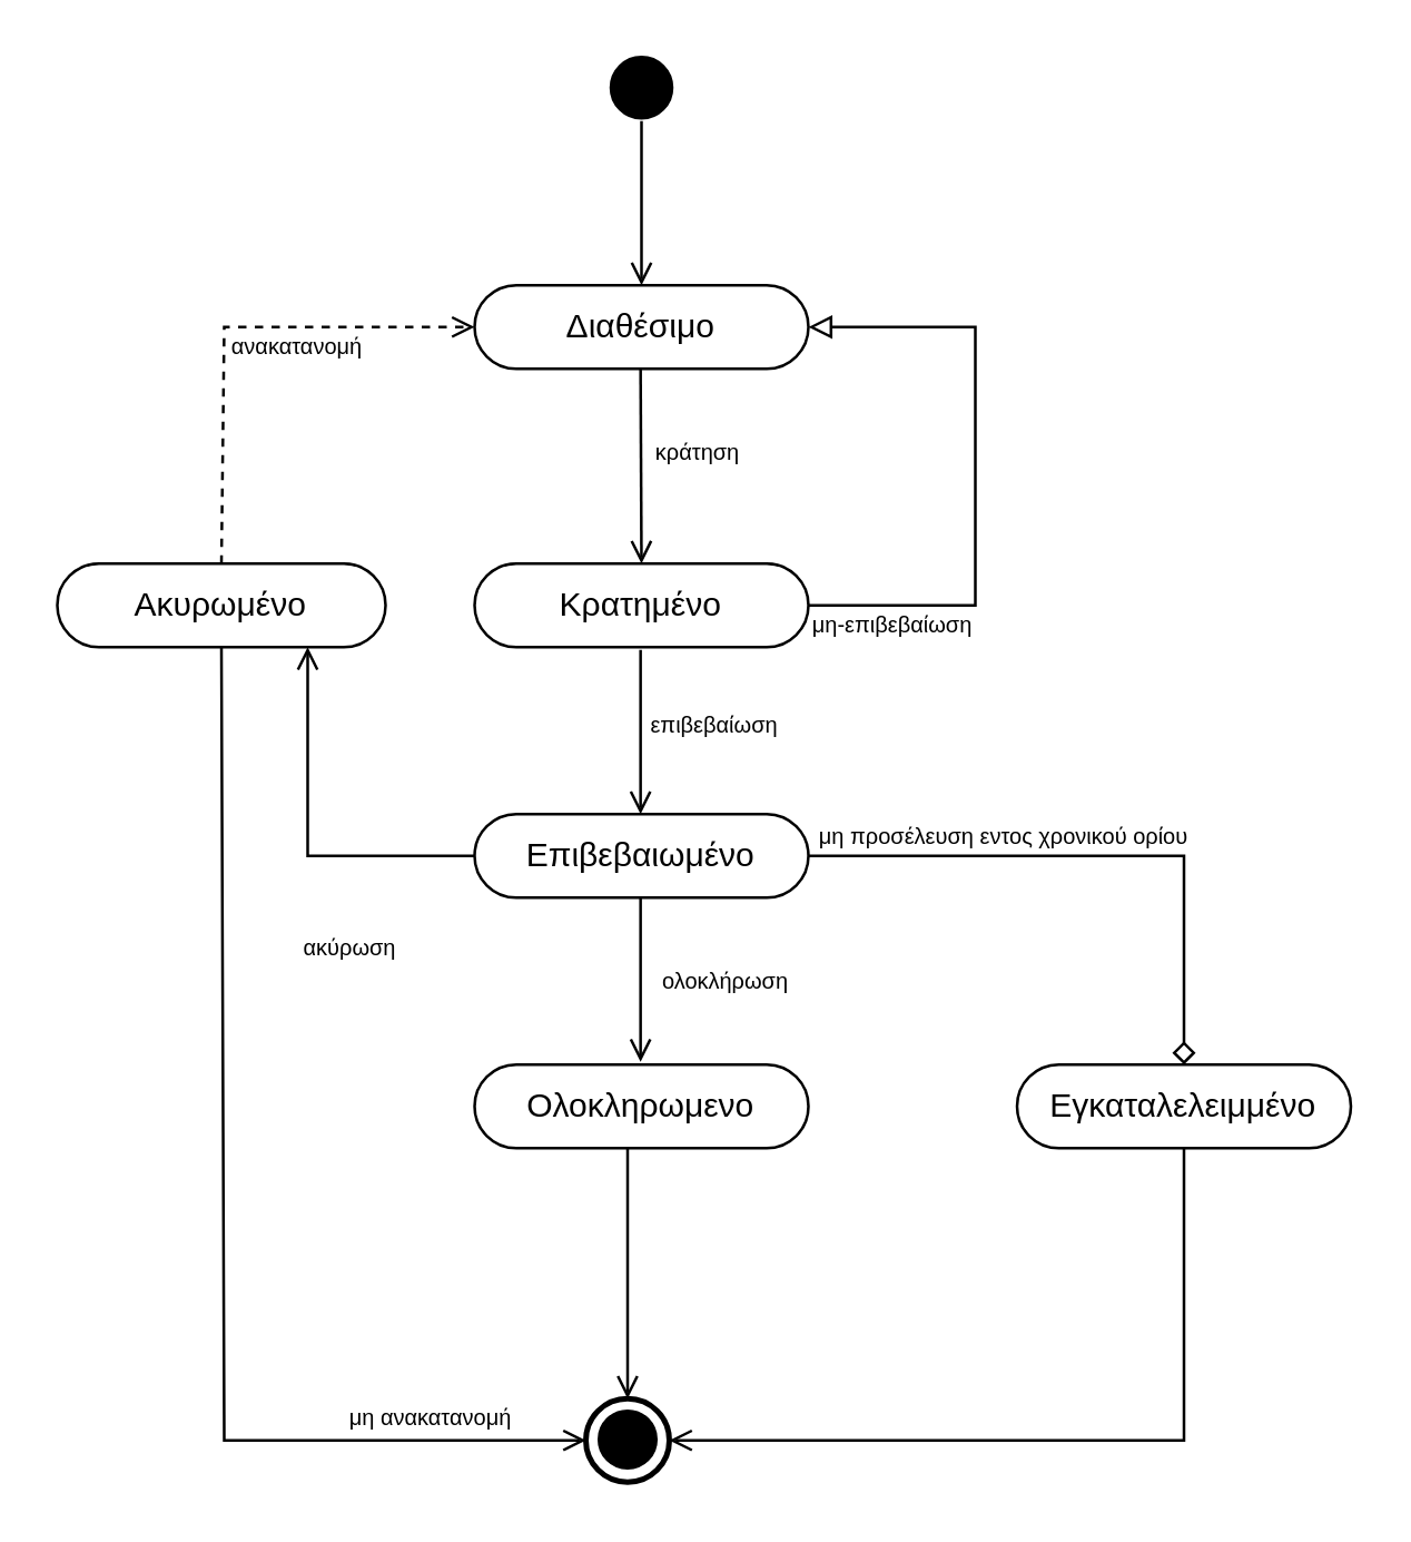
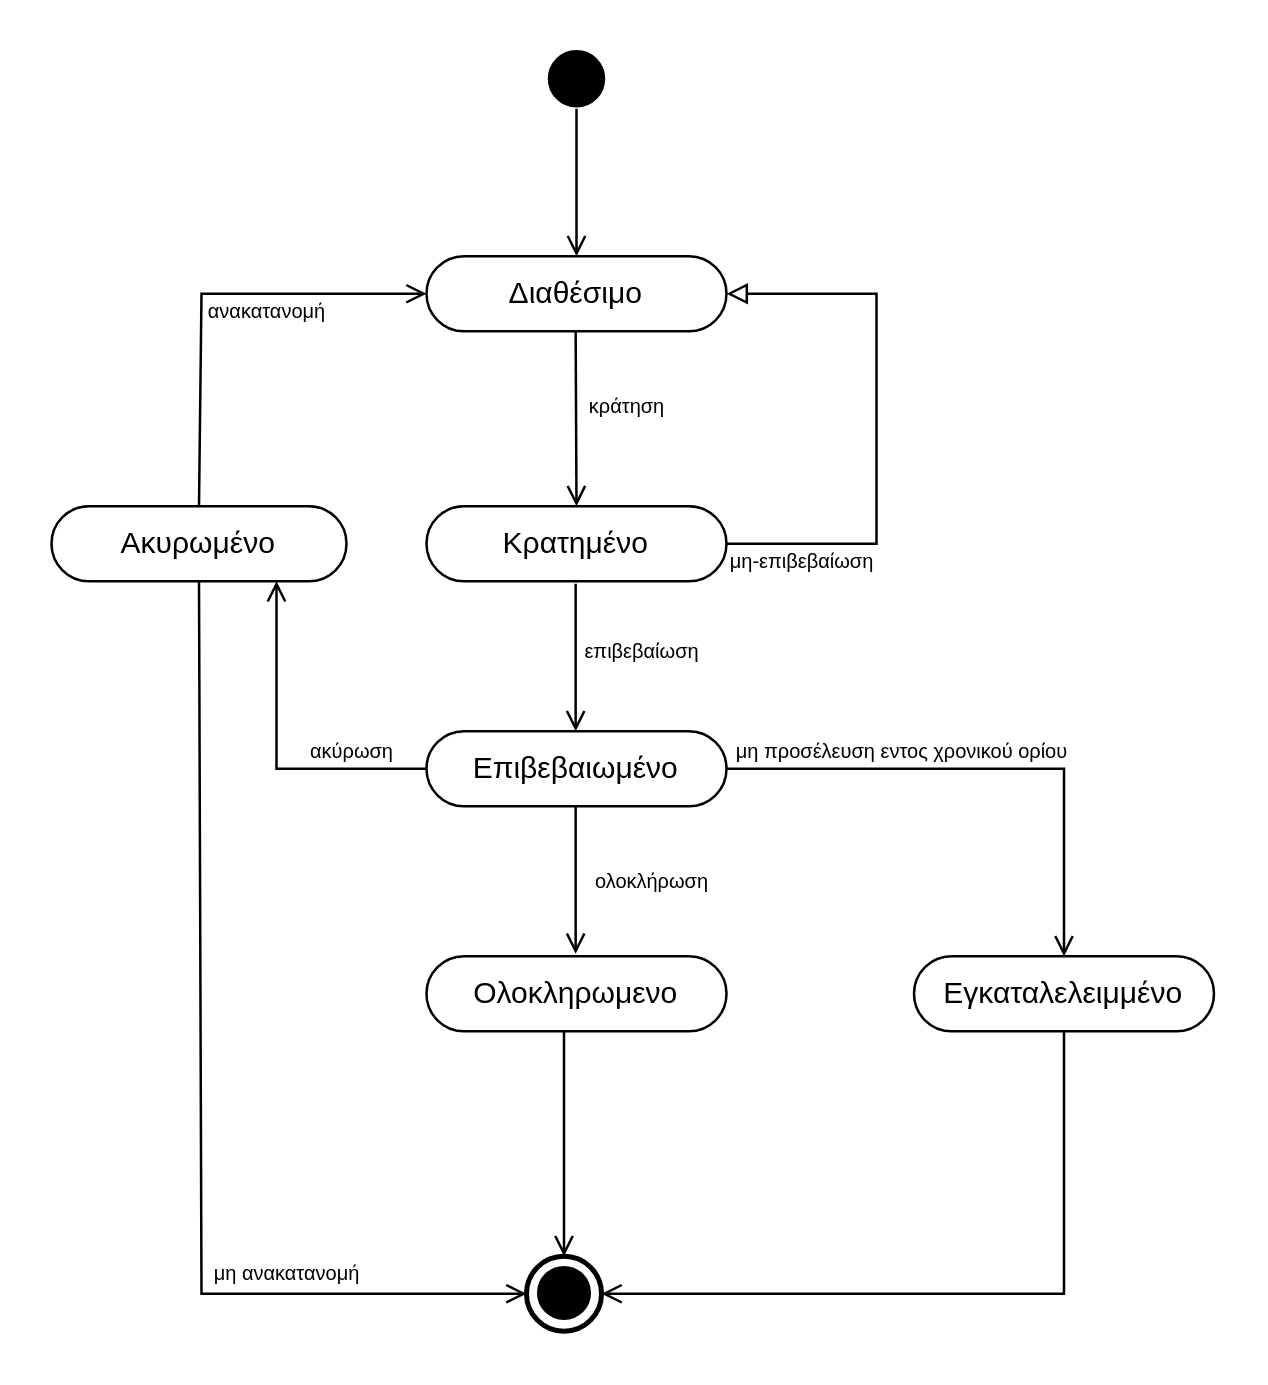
  <mxCell id="0" />
  <mxCell id="1" parent="0" />
  <mxCell id="2" value="" style="shape=ellipse;html=1;dashed=0;whiteSpace=wrap;aspect=fixed;perimeter=ellipsePerimeter;gradientColor=none;fillColor=#000000;" vertex="1" parent="1"><mxGeometry x="219" y="20" width="22" height="22" as="geometry" /></mxCell>
  <mxCell id="3" value="" style="shape=ellipse;html=1;dashed=0;whiteSpace=wrap;aspect=fixed;strokeWidth=2;perimeter=ellipsePerimeter;movable=1;resizable=1;rotatable=1;deletable=1;editable=1;locked=0;connectable=1;" vertex="1" parent="1"><mxGeometry x="210" y="502" width="30" height="30" as="geometry" /></mxCell>
  <mxCell id="4" value="" style="shape=ellipse;html=1;dashed=0;whiteSpace=wrap;aspect=fixed;perimeter=ellipsePerimeter;gradientColor=none;fillColor=#000000;movable=1;resizable=1;rotatable=1;deletable=1;editable=1;locked=0;connectable=1;direction=south;" vertex="1" parent="1"><mxGeometry x="214.69" y="506.38" width="20.62" height="20.62" as="geometry" /></mxCell>
  <mxCell id="5" value="" style="endArrow=open;html=1;rounded=0;endFill=0;exitX=0.5;exitY=0.5;exitDx=0;exitDy=15;exitPerimeter=0;entryX=0.5;entryY=0.5;entryDx=0;entryDy=-15;entryPerimeter=0;" edge="1" parent="1" target="6"><mxGeometry width="50" height="50" relative="1" as="geometry"><mxPoint x="230" y="43" as="sourcePoint" /><mxPoint x="210" y="102" as="targetPoint" /></mxGeometry></mxCell>
  <mxCell id="6" value="Διαθέσιμο" style="html=1;dashed=0;whiteSpace=wrap;shape=mxgraph.dfd.start" vertex="1" parent="1"><mxGeometry x="170" y="102" width="120" height="30" as="geometry" /></mxCell>
  <mxCell id="7" value="Κρατημένο" style="html=1;dashed=0;whiteSpace=wrap;shape=mxgraph.dfd.start" vertex="1" parent="1"><mxGeometry x="170" y="202" width="120" height="30" as="geometry" /></mxCell>
  <mxCell id="8" value="Ακυρωμένο" style="html=1;dashed=0;whiteSpace=wrap;shape=mxgraph.dfd.start" vertex="1" parent="1"><mxGeometry x="20" y="202" width="118" height="30" as="geometry" /></mxCell>
- <mxCell id="9" value="ακύρωση" style="text;html=1;align=center;verticalAlign=middle;resizable=0;points=[];autosize=1;strokeColor=none;fillColor=none;fontSize=8;" vertex="1" parent="1"><mxGeometry x="95" y="330" width="60" height="20" as="geometry" /></mxCell>
- <mxCell id="10" value="" style="endArrow=open;html=1;rounded=0;endFill=0;exitX=0.5;exitY=0.5;exitDx=0;exitDy=-15;exitPerimeter=0;entryX=0;entryY=0.5;entryDx=0;entryDy=0;entryPerimeter=0;dashed=1;" edge="1" parent="1" source="8" target="6"><mxGeometry width="50" height="50" relative="1" as="geometry"><mxPoint x="102" y="152" as="sourcePoint" /><mxPoint x="170" y="132" as="targetPoint" /><Array as="points"><mxPoint x="80" y="117" /><mxPoint x="122" y="117" /><mxPoint x="150" y="117" /></Array></mxGeometry></mxCell>
+ <mxCell id="9" value="ακύρωση" style="text;html=1;align=center;verticalAlign=middle;resizable=0;points=[];autosize=1;strokeColor=none;fillColor=none;fontSize=8;" vertex="1" parent="1"><mxGeometry x="110" y="290" width="60" height="20" as="geometry" /></mxCell>
+ <mxCell id="10" value="" style="endArrow=open;html=1;rounded=0;endFill=0;exitX=0.5;exitY=0.5;exitDx=0;exitDy=-15;exitPerimeter=0;entryX=0;entryY=0.5;entryDx=0;entryDy=0;entryPerimeter=0;" edge="1" parent="1" source="8" target="6"><mxGeometry width="50" height="50" relative="1" as="geometry"><mxPoint x="102" y="152" as="sourcePoint" /><mxPoint x="170" y="132" as="targetPoint" /><Array as="points"><mxPoint x="80" y="117" /><mxPoint x="122" y="117" /><mxPoint x="150" y="117" /></Array></mxGeometry></mxCell>
  <mxCell id="11" value="ανακατανομή" style="text;html=1;align=center;verticalAlign=middle;resizable=0;points=[];autosize=1;strokeColor=none;fillColor=none;fontSize=8;" vertex="1" parent="1"><mxGeometry x="71" y="114" width="70" height="20" as="geometry" /></mxCell>
  <mxCell id="12" value="Επιβεβαιωμένο" style="html=1;dashed=0;whiteSpace=wrap;shape=mxgraph.dfd.start" vertex="1" parent="1"><mxGeometry x="170" y="292" width="120" height="30" as="geometry" /></mxCell>
  <mxCell id="13" value="" style="endArrow=open;html=1;rounded=0;endFill=0;exitX=0.5;exitY=0.5;exitDx=0;exitDy=15;exitPerimeter=0;entryX=0.5;entryY=0.5;entryDx=0;entryDy=-15;entryPerimeter=0;" edge="1" parent="1" target="7"><mxGeometry width="50" height="50" relative="1" as="geometry"><mxPoint x="229.66" y="132" as="sourcePoint" /><mxPoint x="229.66" y="191" as="targetPoint" /></mxGeometry></mxCell>
  <mxCell id="14" value="" style="endArrow=open;html=1;rounded=0;endFill=0;exitX=0.5;exitY=0.5;exitDx=0;exitDy=15;exitPerimeter=0;entryX=0.5;entryY=0.5;entryDx=0;entryDy=-15;entryPerimeter=0;" edge="1" parent="1"><mxGeometry width="50" height="50" relative="1" as="geometry"><mxPoint x="229.66" y="233" as="sourcePoint" /><mxPoint x="229.66" y="292" as="targetPoint" /></mxGeometry></mxCell>
  <mxCell id="15" value="κράτηση" style="text;html=1;align=center;verticalAlign=middle;resizable=0;points=[];autosize=1;strokeColor=none;fillColor=none;fontSize=8;" vertex="1" parent="1"><mxGeometry x="225" y="152" width="50" height="20" as="geometry" /></mxCell>
  <mxCell id="16" value="επιβεβαίωση" style="text;html=1;align=center;verticalAlign=middle;resizable=0;points=[];autosize=1;strokeColor=none;fillColor=none;fontSize=8;" vertex="1" parent="1"><mxGeometry x="221" y="250" width="70" height="20" as="geometry" /></mxCell>
  <mxCell id="17" value="" style="endArrow=open;html=1;rounded=0;endFill=0;exitX=0.5;exitY=0.5;exitDx=0;exitDy=15;exitPerimeter=0;entryX=0.5;entryY=0.5;entryDx=0;entryDy=-15;entryPerimeter=0;" edge="1" parent="1"><mxGeometry width="50" height="50" relative="1" as="geometry"><mxPoint x="229.66" y="322" as="sourcePoint" /><mxPoint x="229.66" y="381" as="targetPoint" /></mxGeometry></mxCell>
  <mxCell id="18" value="Ολοκληρωμενο" style="html=1;dashed=0;whiteSpace=wrap;shape=mxgraph.dfd.start" vertex="1" parent="1"><mxGeometry x="170" y="382" width="120" height="30" as="geometry" /></mxCell>
  <mxCell id="19" value="Εγκαταλελειμμένο" style="html=1;dashed=0;whiteSpace=wrap;shape=mxgraph.dfd.start" vertex="1" parent="1"><mxGeometry x="365" y="382" width="120" height="30" as="geometry" /></mxCell>
- <mxCell id="20" value="" style="endArrow=diamond;html=1;rounded=0;endFill=0;exitX=1;exitY=0.5;exitDx=0;exitDy=0;exitPerimeter=0;entryX=0.5;entryY=0.5;entryDx=0;entryDy=-15;entryPerimeter=0;" edge="1" parent="1" source="12" target="19"><mxGeometry width="50" height="50" relative="1" as="geometry"><mxPoint x="320" y="312" as="sourcePoint" /><mxPoint x="320" y="371" as="targetPoint" /><Array as="points"><mxPoint x="425" y="307" /></Array></mxGeometry></mxCell>
+ <mxCell id="20" value="" style="endArrow=open;html=1;rounded=0;endFill=0;exitX=1;exitY=0.5;exitDx=0;exitDy=0;exitPerimeter=0;entryX=0.5;entryY=0.5;entryDx=0;entryDy=-15;entryPerimeter=0;" edge="1" parent="1" source="12" target="19"><mxGeometry width="50" height="50" relative="1" as="geometry"><mxPoint x="320" y="312" as="sourcePoint" /><mxPoint x="320" y="371" as="targetPoint" /><Array as="points"><mxPoint x="425" y="307" /></Array></mxGeometry></mxCell>
  <mxCell id="21" value="" style="endArrow=open;html=1;rounded=0;endFill=0;entryX=0;entryY=0.5;entryDx=0;entryDy=0;exitX=0.5;exitY=0.5;exitDx=0;exitDy=15;exitPerimeter=0;" edge="1" parent="1" source="8" target="3"><mxGeometry width="50" height="50" relative="1" as="geometry"><mxPoint x="48" y="242" as="sourcePoint" /><mxPoint x="118" y="202" as="targetPoint" /><Array as="points"><mxPoint x="80" y="517" /></Array></mxGeometry></mxCell>
  <mxCell id="22" value="" style="endArrow=open;html=1;rounded=0;endFill=0;exitX=0.5;exitY=0.5;exitDx=0;exitDy=15;exitPerimeter=0;entryX=1;entryY=0.5;entryDx=0;entryDy=0;" edge="1" parent="1" source="19" target="3"><mxGeometry width="50" height="50" relative="1" as="geometry"><mxPoint x="418" y="452" as="sourcePoint" /><mxPoint x="553" y="527" as="targetPoint" /><Array as="points"><mxPoint x="425" y="517" /></Array></mxGeometry></mxCell>
  <mxCell id="23" value="" style="endArrow=open;html=1;rounded=0;endFill=0;exitX=0.5;exitY=0.5;exitDx=0;exitDy=15;exitPerimeter=0;entryX=0.5;entryY=0;entryDx=0;entryDy=0;" edge="1" parent="1" target="3"><mxGeometry width="50" height="50" relative="1" as="geometry"><mxPoint x="225" y="412" as="sourcePoint" /><mxPoint x="225" y="471" as="targetPoint" /></mxGeometry></mxCell>
  <mxCell id="24" value="μη προσέλευση εντος χρονικού ορίου" style="text;html=1;align=center;verticalAlign=middle;resizable=0;points=[];autosize=1;strokeColor=none;fillColor=none;fontSize=8;" vertex="1" parent="1"><mxGeometry x="280" y="290" width="160" height="20" as="geometry" /></mxCell>
  <mxCell id="25" value="ολοκλήρωση" style="text;html=1;align=center;verticalAlign=middle;resizable=0;points=[];autosize=1;strokeColor=none;fillColor=none;fontSize=8;" vertex="1" parent="1"><mxGeometry x="225" y="342" width="70" height="20" as="geometry" /></mxCell>
  <mxCell id="26" value="" style="endArrow=open;html=1;rounded=0;endFill=0;exitX=0;exitY=0.5;exitDx=0;exitDy=0;exitPerimeter=0;" edge="1" parent="1" source="12"><mxGeometry width="50" height="50" relative="1" as="geometry"><mxPoint x="130" y="262" as="sourcePoint" /><mxPoint x="110" y="232" as="targetPoint" /><Array as="points"><mxPoint x="110" y="307" /></Array></mxGeometry></mxCell>
  <mxCell id="27" value="" style="endArrow=block;html=1;rounded=0;endFill=0;exitX=1;exitY=0.5;exitDx=0;exitDy=0;exitPerimeter=0;entryX=1;entryY=0.5;entryDx=0;entryDy=0;entryPerimeter=0;" edge="1" parent="1" source="7" target="6"><mxGeometry width="50" height="50" relative="1" as="geometry"><mxPoint x="310" y="220" as="sourcePoint" /><mxPoint x="310.34" y="290" as="targetPoint" /><Array as="points"><mxPoint x="350" y="217" /><mxPoint x="350" y="117" /></Array></mxGeometry></mxCell>
  <mxCell id="28" value="μη-επιβεβαίωση" style="text;html=1;align=center;verticalAlign=middle;resizable=0;points=[];autosize=1;strokeColor=none;fillColor=none;fontSize=8;" vertex="1" parent="1"><mxGeometry x="280" y="214" width="80" height="20" as="geometry" /></mxCell>
- <mxCell id="29" value="μη ανακατανομή" style="text;html=1;align=center;verticalAlign=middle;resizable=0;points=[];autosize=1;strokeColor=none;fillColor=none;fontSize=8;" vertex="1" parent="1"><mxGeometry x="114" y="499" width="80" height="20" as="geometry" /></mxCell>
+ <mxCell id="29" value="μη ανακατανομή" style="text;html=1;align=center;verticalAlign=middle;resizable=0;points=[];autosize=1;strokeColor=none;fillColor=none;fontSize=8;" vertex="1" parent="1"><mxGeometry x="74" y="499" width="80" height="20" as="geometry" /></mxCell>
